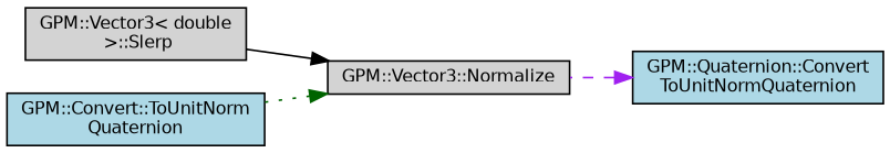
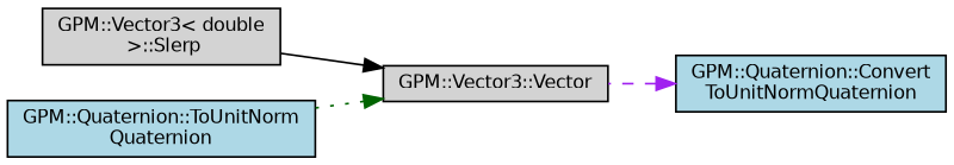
  digraph {
    rankdir=RL
    node [color=black fillcolor=lightgrey fontname=Helvetica fontsize=10 shape=record style=filled]
    edge [dir=back fontname=Helvetica fontsize=10 labelfontname=Helvetica labelfontsize=10]
-   n1 [fontcolor=black height=0.2 label="GPM::Vector3::Normalize" width=0.4]
+   n1 [fontcolor=black height=0.2 label="GPM::Vector3::Vector" width=0.4]
    n2 [height=0.2 label="GPM::Vector3\< double\l \>::Slerp" width=0.4]
-   n3 [fillcolor=lightblue height=0.2 label="GPM::Convert::ToUnitNorm\lQuaternion" width=0.4]
+   n3 [fillcolor=lightblue height=0.2 label="GPM::Quaternion::ToUnitNorm\lQuaternion" width=0.4]
    n4 [fillcolor=lightblue height=0.2 label="GPM::Quaternion::Convert\lToUnitNormQuaternion" width=0.4]
    n1 -> n2 [color=black style=solid]
    n1 -> n3 [color=darkgreen style=dotted]
    n4 -> n1 [color=purple style=dashed]
  }
